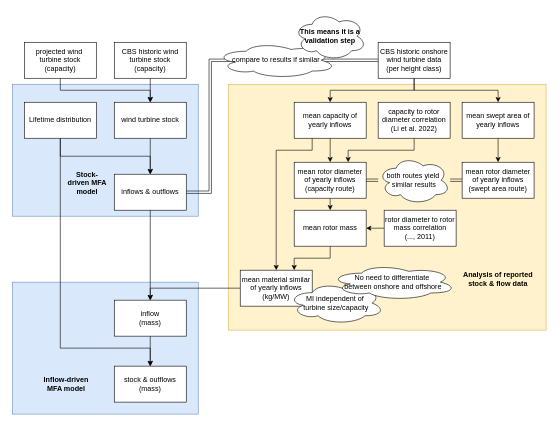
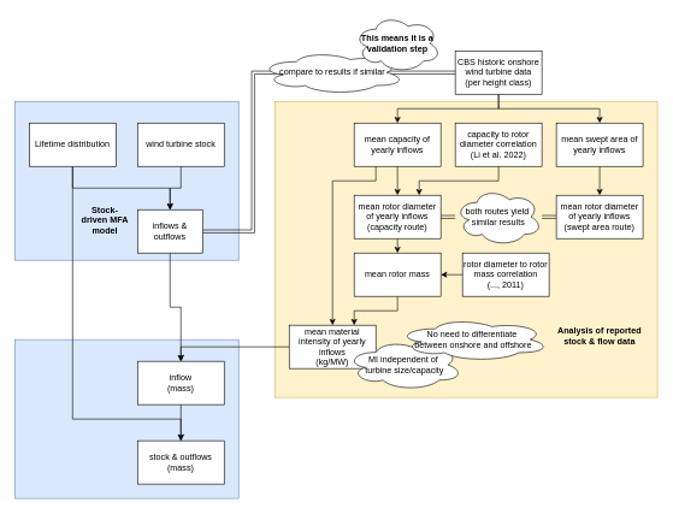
  <mxCell id="0" />
  <mxCell id="1" parent="0" />
  <mxCell id="2" value="" style="rounded=0;whiteSpace=wrap;html=1;fillColor=#dae8fc;strokeColor=#6c8ebf;" vertex="1" parent="1"><mxGeometry x="20" y="470" width="310" height="220" as="geometry" /></mxCell>
  <mxCell id="3" value="" style="rounded=0;whiteSpace=wrap;html=1;fillColor=#fff2cc;strokeColor=#d6b656;" vertex="1" parent="1"><mxGeometry x="380" y="140" width="530" height="410" as="geometry" /></mxCell>
  <mxCell id="4" value="" style="rounded=0;whiteSpace=wrap;html=1;fillColor=#dae8fc;strokeColor=#6c8ebf;" vertex="1" parent="1"><mxGeometry x="20" y="140" width="310" height="220" as="geometry" /></mxCell>
  <mxCell id="5" style="edgeStyle=orthogonalEdgeStyle;rounded=0;orthogonalLoop=1;jettySize=auto;html=1;exitX=0.5;exitY=1;exitDx=0;exitDy=0;entryX=0.5;entryY=0;entryDx=0;entryDy=0;" edge="1" parent="1" source="7" target="12"><mxGeometry relative="1" as="geometry" /></mxCell>
  <mxCell id="6" style="edgeStyle=orthogonalEdgeStyle;rounded=0;orthogonalLoop=1;jettySize=auto;html=1;exitX=0.5;exitY=1;exitDx=0;exitDy=0;entryX=0.5;entryY=0;entryDx=0;entryDy=0;" edge="1" parent="1" source="7" target="14"><mxGeometry relative="1" as="geometry" /></mxCell>
  <mxCell id="7" value="&lt;div&gt;CBS historic onshore wind turbine data&lt;br&gt;&lt;/div&gt;&lt;div&gt;(per height class)&lt;br&gt;&lt;/div&gt;" style="rounded=0;whiteSpace=wrap;html=1;" vertex="1" parent="1"><mxGeometry x="630" y="70" width="120" height="60" as="geometry" /></mxCell>
- <mxCell id="8" style="edgeStyle=orthogonalEdgeStyle;rounded=0;orthogonalLoop=1;jettySize=auto;html=1;exitX=0.5;exitY=1;exitDx=0;exitDy=0;entryX=0.5;entryY=0;entryDx=0;entryDy=0;" edge="1" parent="1" source="9" target="26"><mxGeometry relative="1" as="geometry" /></mxCell>
- <mxCell id="9" value="&lt;div&gt;CBS historic wind turbine stock&lt;/div&gt;&lt;div&gt;(capacity)&lt;br&gt;&lt;/div&gt;" style="rounded=0;whiteSpace=wrap;html=1;" vertex="1" parent="1"><mxGeometry x="190" y="70" width="120" height="60" as="geometry" /></mxCell>
  <mxCell id="10" style="edgeStyle=orthogonalEdgeStyle;rounded=0;orthogonalLoop=1;jettySize=auto;html=1;exitX=0.5;exitY=1;exitDx=0;exitDy=0;entryX=0.5;entryY=0;entryDx=0;entryDy=0;" edge="1" parent="1" source="12" target="19"><mxGeometry relative="1" as="geometry" /></mxCell>
  <mxCell id="11" style="edgeStyle=orthogonalEdgeStyle;rounded=0;orthogonalLoop=1;jettySize=auto;html=1;exitX=0.25;exitY=1;exitDx=0;exitDy=0;entryX=0.5;entryY=0;entryDx=0;entryDy=0;" edge="1" parent="1" source="12" target="22"><mxGeometry relative="1" as="geometry"><Array as="points"><mxPoint x="520" y="250" /><mxPoint x="460" y="250" /></Array></mxGeometry></mxCell>
  <mxCell id="12" value="mean capacity of &lt;br&gt;&lt;div&gt;yearly inflows&lt;/div&gt;" style="rounded=0;whiteSpace=wrap;html=1;" vertex="1" parent="1"><mxGeometry x="490" y="170" width="120" height="60" as="geometry" /></mxCell>
  <mxCell id="13" style="edgeStyle=orthogonalEdgeStyle;rounded=0;orthogonalLoop=1;jettySize=auto;html=1;exitX=0.5;exitY=1;exitDx=0;exitDy=0;entryX=0.5;entryY=0;entryDx=0;entryDy=0;" edge="1" parent="1" source="14" target="20"><mxGeometry relative="1" as="geometry"><mxPoint x="850" y="270" as="targetPoint" /></mxGeometry></mxCell>
  <mxCell id="14" value="mean swept area of yearly inflows" style="rounded=0;whiteSpace=wrap;html=1;" vertex="1" parent="1"><mxGeometry x="770" y="170" width="120" height="60" as="geometry" /></mxCell>
  <mxCell id="15" style="edgeStyle=orthogonalEdgeStyle;rounded=0;orthogonalLoop=1;jettySize=auto;html=1;exitX=0.5;exitY=1;exitDx=0;exitDy=0;entryX=0.75;entryY=0;entryDx=0;entryDy=0;" edge="1" parent="1" source="16" target="19"><mxGeometry relative="1" as="geometry" /></mxCell>
  <mxCell id="16" value="&lt;div&gt;capacity to rotor diameter correlation&lt;/div&gt;&lt;div&gt;(Li et al. 2022)&lt;br&gt;&lt;/div&gt;" style="rounded=0;whiteSpace=wrap;html=1;" vertex="1" parent="1"><mxGeometry x="630" y="170" width="120" height="60" as="geometry" /></mxCell>
  <mxCell id="17" style="edgeStyle=orthogonalEdgeStyle;rounded=0;orthogonalLoop=1;jettySize=auto;html=1;exitX=1;exitY=0.5;exitDx=0;exitDy=0;entryX=0;entryY=0.5;entryDx=0;entryDy=0;shape=link;strokeWidth=1;" edge="1" parent="1" source="36" target="20"><mxGeometry relative="1" as="geometry" /></mxCell>
  <mxCell id="18" style="edgeStyle=orthogonalEdgeStyle;rounded=0;orthogonalLoop=1;jettySize=auto;html=1;exitX=0.5;exitY=1;exitDx=0;exitDy=0;entryX=0.5;entryY=0;entryDx=0;entryDy=0;" edge="1" parent="1" source="19" target="38"><mxGeometry relative="1" as="geometry" /></mxCell>
  <mxCell id="19" value="&lt;div&gt;mean rotor diameter&lt;/div&gt;&lt;div&gt;of yearly inflows&lt;br&gt;&lt;/div&gt;&lt;div&gt;(capacity route)&lt;br&gt;&lt;/div&gt;" style="rounded=0;whiteSpace=wrap;html=1;" vertex="1" parent="1"><mxGeometry x="490" y="270" width="120" height="60" as="geometry" /></mxCell>
  <mxCell id="20" value="&lt;div&gt;mean rotor diameter&lt;/div&gt;&lt;div&gt;of yearly inflows&lt;/div&gt;&lt;div&gt;(swept area route)&lt;br&gt;&lt;/div&gt;" style="rounded=0;whiteSpace=wrap;html=1;" vertex="1" parent="1"><mxGeometry x="770" y="270" width="120" height="60" as="geometry" /></mxCell>
  <mxCell id="21" style="edgeStyle=orthogonalEdgeStyle;rounded=0;orthogonalLoop=1;jettySize=auto;html=1;exitX=0;exitY=0.5;exitDx=0;exitDy=0;entryX=0.5;entryY=0;entryDx=0;entryDy=0;" edge="1" parent="1" source="22" target="34"><mxGeometry relative="1" as="geometry" /></mxCell>
- <mxCell id="22" value="&lt;div&gt;mean material similar of yearly inflows&lt;br&gt;&lt;/div&gt;&lt;div&gt;(kg/MW)&lt;br&gt;&lt;/div&gt;" style="rounded=0;whiteSpace=wrap;html=1;" vertex="1" parent="1"><mxGeometry x="400" y="450" width="120" height="60" as="geometry" /></mxCell>
+ <mxCell id="22" value="&lt;div&gt;mean material intensity of yearly inflows&lt;br&gt;&lt;/div&gt;&lt;div&gt;(kg/MW)&lt;br&gt;&lt;/div&gt;" style="rounded=0;whiteSpace=wrap;html=1;" vertex="1" parent="1"><mxGeometry x="400" y="450" width="120" height="60" as="geometry" /></mxCell>
  <mxCell id="23" style="edgeStyle=orthogonalEdgeStyle;rounded=0;orthogonalLoop=1;jettySize=auto;html=1;exitX=0;exitY=0.5;exitDx=0;exitDy=0;entryX=1;entryY=0.5;entryDx=0;entryDy=0;" edge="1" parent="1" source="24" target="38"><mxGeometry relative="1" as="geometry" /></mxCell>
  <mxCell id="24" value="&lt;div&gt;rotor diameter to rotor mass correlation&lt;/div&gt;&lt;div&gt;(..., 2011)&lt;br&gt;&lt;/div&gt;" style="rounded=0;whiteSpace=wrap;html=1;" vertex="1" parent="1"><mxGeometry x="640" y="350" width="120" height="60" as="geometry" /></mxCell>
  <mxCell id="25" style="edgeStyle=orthogonalEdgeStyle;rounded=0;orthogonalLoop=1;jettySize=auto;html=1;exitX=0.5;exitY=1;exitDx=0;exitDy=0;" edge="1" parent="1" source="26" target="32"><mxGeometry relative="1" as="geometry" /></mxCell>
  <mxCell id="26" value="wind turbine stock" style="rounded=0;whiteSpace=wrap;html=1;" vertex="1" parent="1"><mxGeometry x="190" y="170" width="120" height="60" as="geometry" /></mxCell>
  <mxCell id="27" style="edgeStyle=orthogonalEdgeStyle;rounded=0;orthogonalLoop=1;jettySize=auto;html=1;exitX=0.5;exitY=1;exitDx=0;exitDy=0;" edge="1" parent="1" source="29" target="32"><mxGeometry relative="1" as="geometry" /></mxCell>
  <mxCell id="28" style="edgeStyle=orthogonalEdgeStyle;rounded=0;orthogonalLoop=1;jettySize=auto;html=1;exitX=0.5;exitY=1;exitDx=0;exitDy=0;entryX=0.5;entryY=0;entryDx=0;entryDy=0;" edge="1" parent="1" source="29" target="46"><mxGeometry relative="1" as="geometry"><mxPoint x="30" y="420" as="targetPoint" /><Array as="points"><mxPoint x="100" y="580" /><mxPoint x="250" y="580" /></Array></mxGeometry></mxCell>
  <mxCell id="29" value="Lifetime distribution" style="rounded=0;whiteSpace=wrap;html=1;" vertex="1" parent="1"><mxGeometry x="40" y="170" width="120" height="60" as="geometry" /></mxCell>
  <mxCell id="30" style="edgeStyle=orthogonalEdgeStyle;rounded=0;orthogonalLoop=1;jettySize=auto;html=1;exitX=1;exitY=0.5;exitDx=0;exitDy=0;entryX=0;entryY=0.5;entryDx=0;entryDy=0;endArrow=none;endFill=0;shape=link;" edge="1" parent="1" source="32" target="7"><mxGeometry relative="1" as="geometry"><Array as="points"><mxPoint x="350" y="320" /><mxPoint x="350" y="100" /></Array></mxGeometry></mxCell>
  <mxCell id="31" style="edgeStyle=orthogonalEdgeStyle;rounded=0;orthogonalLoop=1;jettySize=auto;html=1;exitX=0.5;exitY=1;exitDx=0;exitDy=0;entryX=0.5;entryY=0;entryDx=0;entryDy=0;" edge="1" parent="1" source="32" target="34"><mxGeometry relative="1" as="geometry" /></mxCell>
- <mxCell id="32" value="&lt;div&gt;inflows &amp;amp; outflows&lt;br&gt;&lt;/div&gt;" style="rounded=0;whiteSpace=wrap;html=1;" vertex="1" parent="1"><mxGeometry x="190" y="290" width="120" height="60" as="geometry" /></mxCell>
+ <mxCell id="32" value="&lt;div&gt;inflows &amp;amp; outflows&lt;br&gt;&lt;/div&gt;" style="rounded=0;whiteSpace=wrap;html=1;" vertex="1" parent="1"><mxGeometry x="190" y="290" width="90" height="60" as="geometry" /></mxCell>
  <mxCell id="33" style="edgeStyle=orthogonalEdgeStyle;rounded=0;orthogonalLoop=1;jettySize=auto;html=1;exitX=0.5;exitY=1;exitDx=0;exitDy=0;entryX=0.5;entryY=0;entryDx=0;entryDy=0;" edge="1" parent="1" source="34" target="46"><mxGeometry relative="1" as="geometry" /></mxCell>
  <mxCell id="34" value="&lt;div&gt;inflow&lt;/div&gt;&lt;div&gt;(mass)&lt;/div&gt;" style="rounded=0;whiteSpace=wrap;html=1;" vertex="1" parent="1"><mxGeometry x="190" y="500" width="120" height="60" as="geometry" /></mxCell>
  <mxCell id="35" value="" style="edgeStyle=orthogonalEdgeStyle;rounded=0;orthogonalLoop=1;jettySize=auto;html=1;exitX=1;exitY=0.5;exitDx=0;exitDy=0;entryX=0;entryY=0.5;entryDx=0;entryDy=0;shape=link;strokeWidth=1;" edge="1" parent="1" source="19" target="36"><mxGeometry relative="1" as="geometry"><mxPoint x="610" y="300" as="sourcePoint" /><mxPoint x="770" y="300" as="targetPoint" /></mxGeometry></mxCell>
  <mxCell id="36" value="&lt;div&gt;both routes yield&amp;nbsp;&lt;/div&gt;&lt;div&gt;similar results&lt;/div&gt;" style="ellipse;shape=cloud;whiteSpace=wrap;html=1;fillColor=default;strokeColor=default;fillOpacity=100;" vertex="1" parent="1"><mxGeometry x="630" y="260" width="120" height="80" as="geometry" /></mxCell>
  <mxCell id="37" style="edgeStyle=orthogonalEdgeStyle;rounded=0;orthogonalLoop=1;jettySize=auto;html=1;exitX=0.5;exitY=1;exitDx=0;exitDy=0;entryX=0.75;entryY=0;entryDx=0;entryDy=0;" edge="1" parent="1" source="38" target="22"><mxGeometry relative="1" as="geometry" /></mxCell>
  <mxCell id="38" value="&lt;div&gt;mean rotor mass&lt;br&gt;&lt;/div&gt;" style="rounded=0;whiteSpace=wrap;html=1;" vertex="1" parent="1"><mxGeometry x="490" y="350" width="120" height="60" as="geometry" /></mxCell>
  <mxCell id="39" value="&lt;div&gt;MI independent of&amp;nbsp;&lt;/div&gt;&lt;div&gt;turbine size/capacity&lt;/div&gt;" style="ellipse;shape=cloud;whiteSpace=wrap;html=1;fillColor=default;strokeColor=default;fillOpacity=100;" vertex="1" parent="1"><mxGeometry x="480" y="470" width="160" height="70" as="geometry" /></mxCell>
  <mxCell id="40" value="Stock-driven MFA model" style="text;html=1;align=center;verticalAlign=middle;whiteSpace=wrap;rounded=0;fontStyle=1" vertex="1" parent="1"><mxGeometry x="110" y="290" width="70" height="30" as="geometry" /></mxCell>
  <mxCell id="41" value="&lt;div&gt;&lt;b&gt;Analysis of reported stock &amp;amp; flow data&lt;/b&gt;&lt;/div&gt;" style="text;html=1;align=center;verticalAlign=middle;whiteSpace=wrap;rounded=0;" vertex="1" parent="1"><mxGeometry x="770" y="450" width="120" height="30" as="geometry" /></mxCell>
- <mxCell id="42" style="edgeStyle=orthogonalEdgeStyle;rounded=0;orthogonalLoop=1;jettySize=auto;html=1;exitX=0.5;exitY=1;exitDx=0;exitDy=0;entryX=0.5;entryY=0;entryDx=0;entryDy=0;" edge="1" parent="1" source="43" target="26"><mxGeometry relative="1" as="geometry"><Array as="points"><mxPoint x="100" y="150" /><mxPoint x="250" y="150" /></Array></mxGeometry></mxCell>
- <mxCell id="43" value="&lt;div&gt;projected wind&amp;nbsp;&lt;/div&gt;&lt;div&gt;turbine stock&lt;/div&gt;&lt;div&gt;(capacity)&lt;br&gt;&lt;/div&gt;" style="rounded=0;whiteSpace=wrap;html=1;" vertex="1" parent="1"><mxGeometry x="40" y="70" width="120" height="60" as="geometry" /></mxCell>
  <mxCell id="44" value="&lt;div&gt;No need to differentiate&amp;nbsp;&lt;/div&gt;&lt;div&gt;between onshore and offshore&lt;/div&gt;" style="ellipse;shape=cloud;whiteSpace=wrap;html=1;fillColor=default;strokeColor=default;fillOpacity=100;" vertex="1" parent="1"><mxGeometry x="550" y="440" width="210" height="60" as="geometry" /></mxCell>
  <mxCell id="45" value="compare to results if similar" style="ellipse;shape=cloud;whiteSpace=wrap;html=1;fillColor=default;strokeColor=default;fillOpacity=100;" vertex="1" parent="1"><mxGeometry x="360" y="70" width="200" height="60" as="geometry" /></mxCell>
  <mxCell id="46" value="&lt;div&gt;stock &amp;amp; outflows&lt;/div&gt;&lt;div&gt;(mass)&lt;br&gt;&lt;/div&gt;" style="rounded=0;whiteSpace=wrap;html=1;" vertex="1" parent="1"><mxGeometry x="190" y="610" width="120" height="60" as="geometry" /></mxCell>
- <mxCell id="47" value="Inflow-driven MFA model" style="text;html=1;align=center;verticalAlign=middle;whiteSpace=wrap;rounded=0;fontStyle=1" vertex="1" parent="1"><mxGeometry x="60" y="625" width="100" height="30" as="geometry" /></mxCell>
  <mxCell id="48" style="edgeStyle=orthogonalEdgeStyle;rounded=0;orthogonalLoop=1;jettySize=auto;html=1;exitX=0.5;exitY=1;exitDx=0;exitDy=0;" edge="1" parent="1" source="41" target="41"><mxGeometry relative="1" as="geometry" /></mxCell>
  <mxCell id="49" value="&lt;div&gt;&lt;b&gt;This means it is a validation step&lt;/b&gt;&lt;/div&gt;" style="ellipse;shape=cloud;whiteSpace=wrap;html=1;" vertex="1" parent="1"><mxGeometry x="490" y="20" width="120" height="80" as="geometry" /></mxCell>
